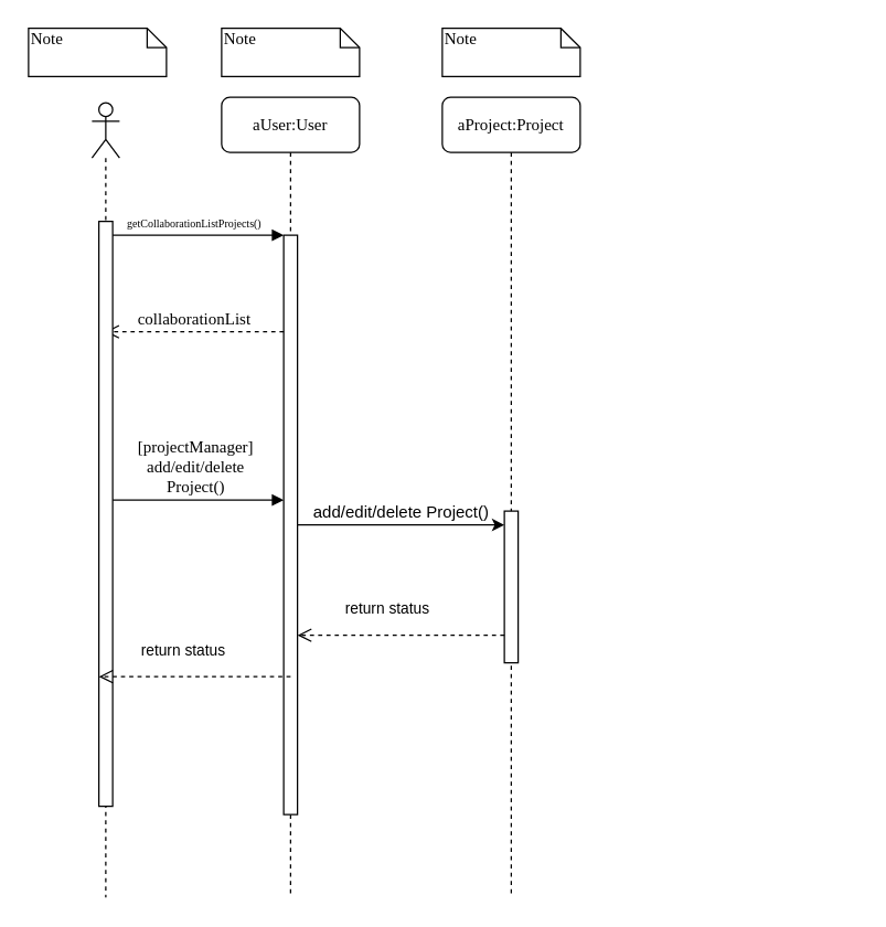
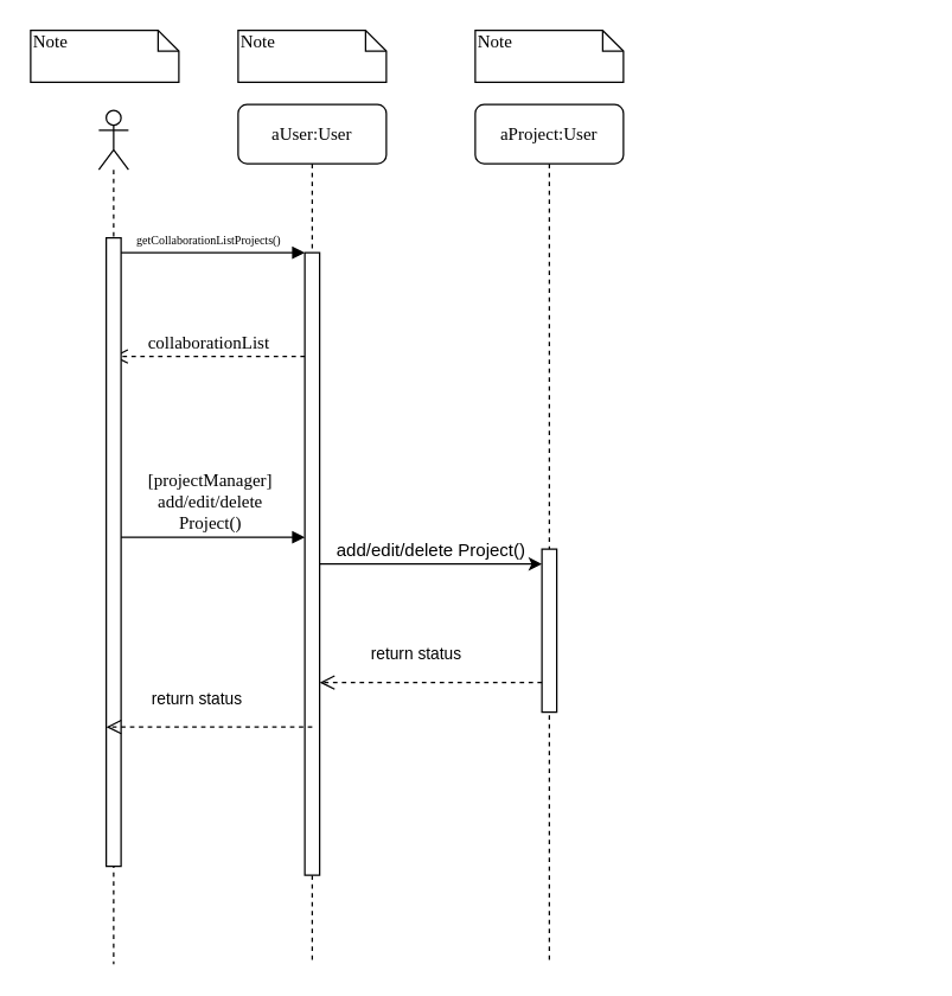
  <mxCell id="0" />
  <mxCell id="1" parent="0" />
  <mxCell id="2" value="aUser:User" style="shape=umlLifeline;perimeter=lifelinePerimeter;whiteSpace=wrap;html=1;container=1;collapsible=0;recursiveResize=0;outlineConnect=0;rounded=1;shadow=0;comic=0;labelBackgroundColor=none;strokeColor=#000000;strokeWidth=1;fillColor=#FFFFFF;fontFamily=Verdana;fontSize=12;fontColor=#000000;align=center;" parent="1" vertex="1"><mxGeometry x="160" y="70" width="100" height="580" as="geometry" /></mxCell>
  <mxCell id="3" value="" style="html=1;points=[];perimeter=orthogonalPerimeter;rounded=0;shadow=0;comic=0;labelBackgroundColor=none;strokeColor=#000000;strokeWidth=1;fillColor=#FFFFFF;fontFamily=Verdana;fontSize=12;fontColor=#000000;align=center;" parent="2" vertex="1"><mxGeometry x="45" y="100" width="10" height="420" as="geometry" /></mxCell>
- <mxCell id="4" value="aProject:Project" style="shape=umlLifeline;perimeter=lifelinePerimeter;whiteSpace=wrap;html=1;container=1;collapsible=0;recursiveResize=0;outlineConnect=0;rounded=1;shadow=0;comic=0;labelBackgroundColor=none;strokeColor=#000000;strokeWidth=1;fillColor=#FFFFFF;fontFamily=Verdana;fontSize=12;fontColor=#000000;align=center;" parent="1" vertex="1"><mxGeometry x="320" y="70" width="100" height="580" as="geometry" /></mxCell>
+ <mxCell id="4" value="aProject:User" style="shape=umlLifeline;perimeter=lifelinePerimeter;whiteSpace=wrap;html=1;container=1;collapsible=0;recursiveResize=0;outlineConnect=0;rounded=1;shadow=0;comic=0;labelBackgroundColor=none;strokeColor=#000000;strokeWidth=1;fillColor=#FFFFFF;fontFamily=Verdana;fontSize=12;fontColor=#000000;align=center;" parent="1" vertex="1"><mxGeometry x="320" y="70" width="100" height="580" as="geometry" /></mxCell>
  <mxCell id="5" value="" style="html=1;points=[];perimeter=orthogonalPerimeter;rounded=0;shadow=0;comic=0;labelBackgroundColor=none;strokeColor=#000000;strokeWidth=1;fillColor=#FFFFFF;fontFamily=Verdana;fontSize=12;fontColor=#000000;align=center;" parent="4" vertex="1"><mxGeometry x="45" y="300" width="10" height="110" as="geometry" /></mxCell>
  <mxCell id="6" value="collaborationList" style="html=1;verticalAlign=bottom;endArrow=open;dashed=1;endSize=8;labelBackgroundColor=none;fontFamily=Verdana;fontSize=12;edgeStyle=elbowEdgeStyle;elbow=vertical;" parent="1" source="3" target="12" edge="1"><mxGeometry relative="1" as="geometry"><mxPoint x="570" y="296" as="targetPoint" /><Array as="points"><mxPoint x="140" y="240" /><mxPoint x="620" y="250" /></Array></mxGeometry></mxCell>
  <mxCell id="7" value="[projectManager]&lt;br&gt;add/edit/delete&lt;br&gt;Project()&lt;br&gt;" style="html=1;verticalAlign=bottom;endArrow=block;labelBackgroundColor=none;fontFamily=Verdana;fontSize=12;" parent="1" source="12" target="3" edge="1"><mxGeometry relative="1" as="geometry"><mxPoint x="90" y="285" as="sourcePoint" /><mxPoint x="505" y="430" as="targetPoint" /></mxGeometry></mxCell>
  <mxCell id="8" value="&lt;font style=&quot;font-size: 8px&quot;&gt;getCollaborationListProjects()&lt;/font&gt;" style="html=1;verticalAlign=bottom;endArrow=block;entryX=0;entryY=0;labelBackgroundColor=none;fontFamily=Verdana;fontSize=12;edgeStyle=elbowEdgeStyle;elbow=vertical;" parent="1" target="3" edge="1"><mxGeometry relative="1" as="geometry"><mxPoint x="75" y="170" as="sourcePoint" /></mxGeometry></mxCell>
  <mxCell id="9" value="Note" style="shape=note;whiteSpace=wrap;html=1;size=14;verticalAlign=top;align=left;spacingTop=-6;rounded=0;shadow=0;comic=0;labelBackgroundColor=none;strokeColor=#000000;strokeWidth=1;fillColor=#FFFFFF;fontFamily=Verdana;fontSize=12;fontColor=#000000;" parent="1" vertex="1"><mxGeometry x="20" y="20" width="100" height="35" as="geometry" /></mxCell>
  <mxCell id="10" value="Note" style="shape=note;whiteSpace=wrap;html=1;size=14;verticalAlign=top;align=left;spacingTop=-6;rounded=0;shadow=0;comic=0;labelBackgroundColor=none;strokeColor=#000000;strokeWidth=1;fillColor=#FFFFFF;fontFamily=Verdana;fontSize=12;fontColor=#000000;" parent="1" vertex="1"><mxGeometry x="160" y="20" width="100" height="35" as="geometry" /></mxCell>
  <mxCell id="11" value="Note" style="shape=note;whiteSpace=wrap;html=1;size=14;verticalAlign=top;align=left;spacingTop=-6;rounded=0;shadow=0;comic=0;labelBackgroundColor=none;strokeColor=#000000;strokeWidth=1;fillColor=#FFFFFF;fontFamily=Verdana;fontSize=12;fontColor=#000000;" parent="1" vertex="1"><mxGeometry x="320" y="20" width="100" height="35" as="geometry" /></mxCell>
  <mxCell id="12" value="" style="shape=umlLifeline;participant=umlActor;perimeter=lifelinePerimeter;whiteSpace=wrap;html=1;container=1;collapsible=0;recursiveResize=0;verticalAlign=top;spacingTop=36;labelBackgroundColor=#ffffff;outlineConnect=0;" vertex="1" parent="1"><mxGeometry x="66" y="74" width="20" height="576" as="geometry" /></mxCell>
  <mxCell id="13" value="" style="html=1;points=[];perimeter=orthogonalPerimeter;" vertex="1" parent="12"><mxGeometry x="5" y="86" width="10" height="424" as="geometry" /></mxCell>
  <mxCell id="14" value="" style="endArrow=classic;html=1;" edge="1" parent="1" source="3" target="5"><mxGeometry width="50" height="50" relative="1" as="geometry"><mxPoint x="290" y="360" as="sourcePoint" /><mxPoint x="310" y="360" as="targetPoint" /></mxGeometry></mxCell>
  <mxCell id="15" value="add/edit/delete Project()" style="text;html=1;resizable=0;points=[];align=center;verticalAlign=middle;labelBackgroundColor=#ffffff;" vertex="1" connectable="0" parent="14"><mxGeometry x="0.167" y="3" relative="1" as="geometry"><mxPoint x="-14" y="-7" as="offset" /></mxGeometry></mxCell>
  <mxCell id="16" value="return status" style="html=1;verticalAlign=bottom;endArrow=open;dashed=1;endSize=8;" edge="1" parent="1" source="5" target="3"><mxGeometry x="0.267" y="-14" relative="1" as="geometry"><mxPoint x="320" y="430" as="sourcePoint" /><mxPoint x="240" y="430" as="targetPoint" /><Array as="points"><mxPoint x="270" y="460" /></Array><mxPoint x="10" y="4" as="offset" /></mxGeometry></mxCell>
  <mxCell id="17" value="return status" style="html=1;verticalAlign=bottom;endArrow=open;dashed=1;endSize=8;" edge="1" parent="1"><mxGeometry x="0.267" y="-14" relative="1" as="geometry"><mxPoint x="210" y="490" as="sourcePoint" /><mxPoint x="71" y="490" as="targetPoint" /><Array as="points"><mxPoint x="126" y="490" /></Array><mxPoint x="10" y="4" as="offset" /></mxGeometry></mxCell>
